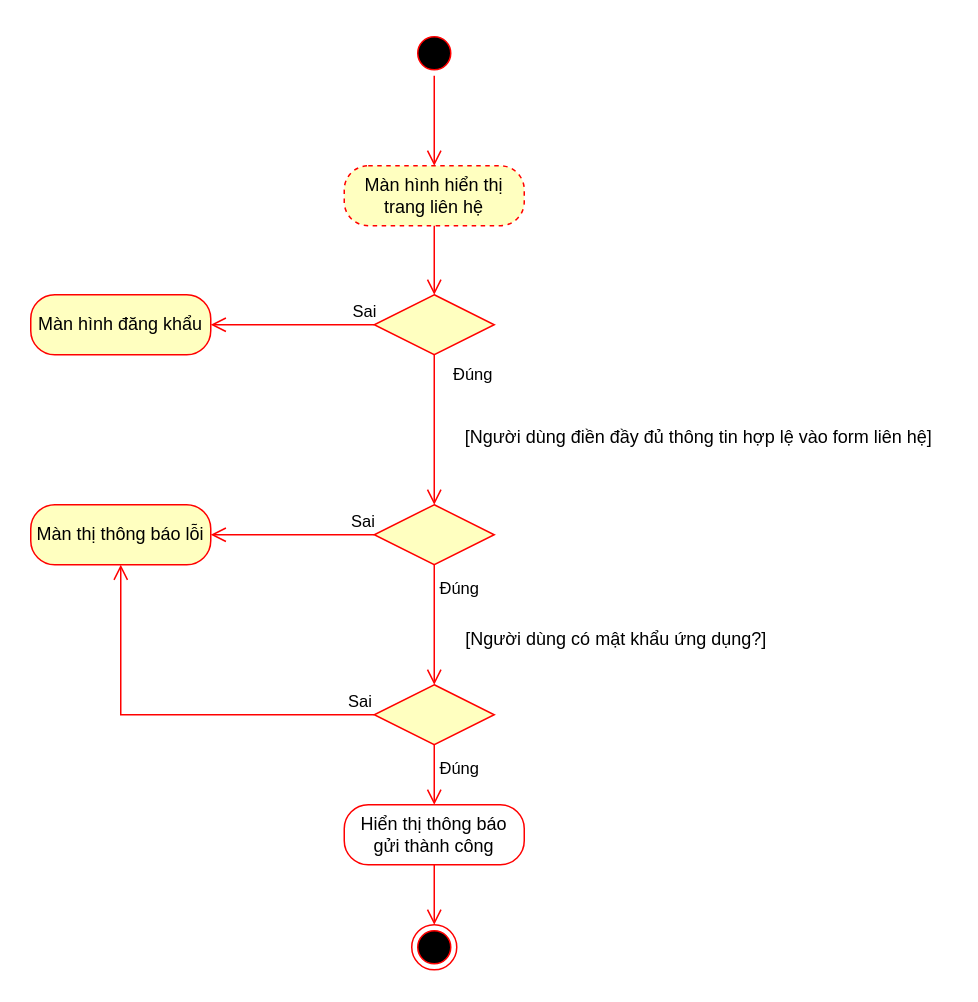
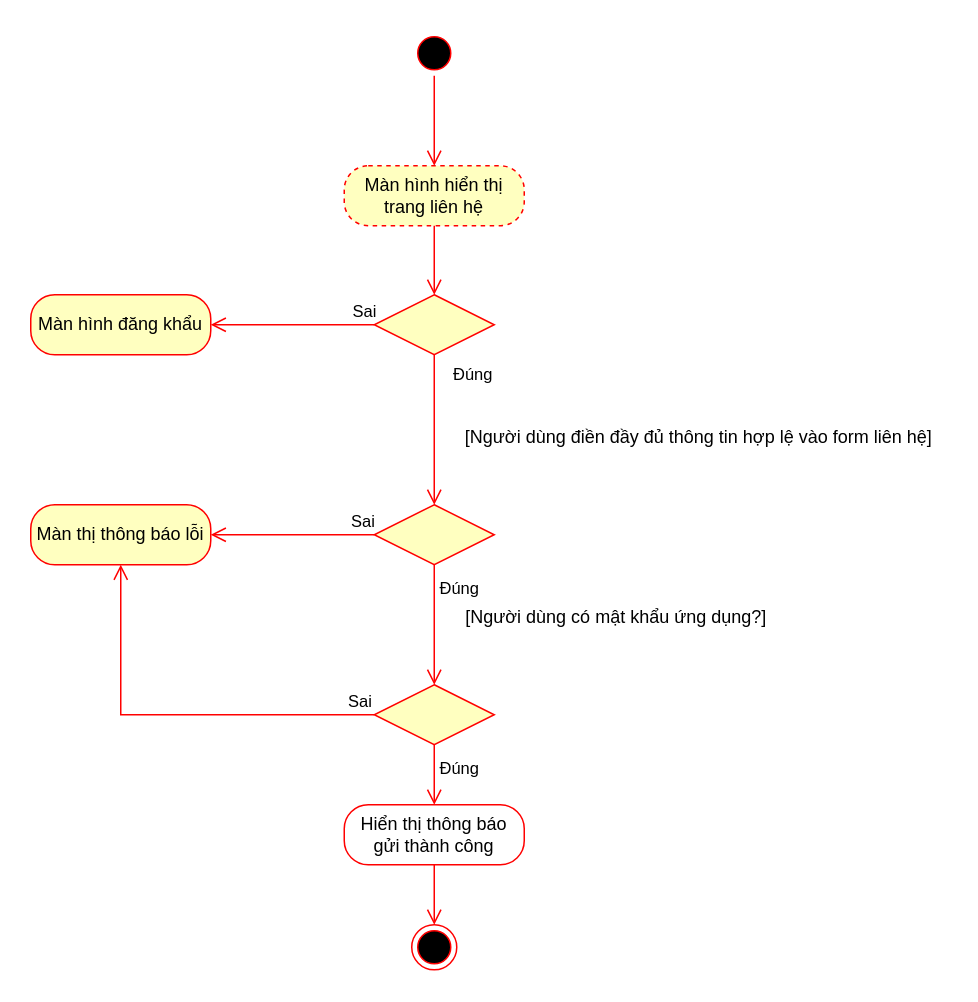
  <mxCell id="0" />
  <mxCell id="1" parent="0" />
  <mxCell id="2" value="" style="ellipse;html=1;shape=startState;fillColor=#000000;strokeColor=#ff0000;" parent="1" vertex="1"><mxGeometry x="274" y="20" width="30" height="30" as="geometry" /></mxCell>
  <mxCell id="3" value="" style="edgeStyle=orthogonalEdgeStyle;html=1;verticalAlign=bottom;endArrow=open;endSize=8;strokeColor=#ff0000;rounded=0;entryX=0.5;entryY=0;entryDx=0;entryDy=0;" parent="1" source="2" target="4" edge="1"><mxGeometry relative="1" as="geometry"><mxPoint x="289" y="110" as="targetPoint" /></mxGeometry></mxCell>
  <mxCell id="4" value="Màn hình hiển thị trang liên hệ" style="rounded=1;whiteSpace=wrap;html=1;arcSize=40;fontColor=#000000;fillColor=#ffffc0;strokeColor=#ff0000;dashed=1;" parent="1" vertex="1"><mxGeometry x="229" y="110" width="120" height="40" as="geometry" /></mxCell>
  <mxCell id="5" value="" style="edgeStyle=orthogonalEdgeStyle;html=1;verticalAlign=bottom;endArrow=open;endSize=8;strokeColor=#ff0000;rounded=0;entryX=0.5;entryY=0;entryDx=0;entryDy=0;" parent="1" source="4" target="12" edge="1"><mxGeometry relative="1" as="geometry"><mxPoint x="289" y="216" as="targetPoint" /></mxGeometry></mxCell>
  <mxCell id="6" value="" style="ellipse;html=1;shape=endState;fillColor=#000000;strokeColor=#ff0000;" parent="1" vertex="1"><mxGeometry x="274" y="616" width="30" height="30" as="geometry" /></mxCell>
  <mxCell id="7" value="" style="rhombus;whiteSpace=wrap;html=1;fontColor=#000000;fillColor=#ffffc0;strokeColor=#ff0000;" vertex="1" parent="1"><mxGeometry x="249" y="336" width="80" height="40" as="geometry" /></mxCell>
  <mxCell id="8" value="Sai" style="edgeStyle=orthogonalEdgeStyle;html=1;align=left;verticalAlign=bottom;endArrow=open;endSize=8;strokeColor=#ff0000;rounded=0;entryX=1;entryY=0.5;entryDx=0;entryDy=0;" edge="1" source="7" parent="1" target="11"><mxGeometry x="-0.682" relative="1" as="geometry"><mxPoint x="130" y="356" as="targetPoint" /><mxPoint as="offset" /></mxGeometry></mxCell>
  <mxCell id="9" value="Đúng" style="edgeStyle=orthogonalEdgeStyle;html=1;align=left;verticalAlign=top;endArrow=open;endSize=8;strokeColor=#ff0000;rounded=0;entryX=0.5;entryY=0;entryDx=0;entryDy=0;" edge="1" source="7" parent="1" target="17"><mxGeometry x="-0.925" y="2" relative="1" as="geometry"><mxPoint x="289" y="456" as="targetPoint" /><mxPoint as="offset" /></mxGeometry></mxCell>
  <mxCell id="10" value="[Người dùng điền đầy đủ thông tin hợp lệ vào form liên hệ]" style="text;html=1;align=center;verticalAlign=middle;resizable=0;points=[];autosize=1;strokeColor=none;fillColor=none;" vertex="1" parent="1"><mxGeometry x="300" y="276" width="330" height="30" as="geometry" /></mxCell>
  <mxCell id="11" value="Màn thị thông báo lỗi" style="rounded=1;whiteSpace=wrap;html=1;arcSize=40;fontColor=#000000;fillColor=#ffffc0;strokeColor=#ff0000;" vertex="1" parent="1"><mxGeometry x="20" y="336" width="120" height="40" as="geometry" /></mxCell>
  <mxCell id="12" value="" style="rhombus;whiteSpace=wrap;html=1;fontColor=#000000;fillColor=#ffffc0;strokeColor=#ff0000;" vertex="1" parent="1"><mxGeometry x="249" y="196" width="80" height="40" as="geometry" /></mxCell>
  <mxCell id="13" value="Sai" style="edgeStyle=orthogonalEdgeStyle;html=1;align=left;verticalAlign=bottom;endArrow=open;endSize=8;strokeColor=#ff0000;rounded=0;exitX=0;exitY=0.5;exitDx=0;exitDy=0;entryX=1;entryY=0.5;entryDx=0;entryDy=0;" edge="1" source="12" parent="1" target="15"><mxGeometry x="-0.707" relative="1" as="geometry"><mxPoint x="120" y="216" as="targetPoint" /><mxPoint x="440" y="106" as="sourcePoint" /><mxPoint as="offset" /></mxGeometry></mxCell>
  <mxCell id="14" value="Đúng" style="edgeStyle=orthogonalEdgeStyle;html=1;align=left;verticalAlign=top;endArrow=open;endSize=8;strokeColor=#ff0000;rounded=0;exitX=0.5;exitY=1;exitDx=0;exitDy=0;entryX=0.5;entryY=0;entryDx=0;entryDy=0;" edge="1" source="12" parent="1" target="7"><mxGeometry x="-1" y="11" relative="1" as="geometry"><mxPoint x="109" y="166" as="targetPoint" /><mxPoint x="170" y="66" as="sourcePoint" /><mxPoint as="offset" /></mxGeometry></mxCell>
  <mxCell id="15" value="Màn hình đăng khẩu" style="rounded=1;whiteSpace=wrap;html=1;arcSize=40;fontColor=#000000;fillColor=#ffffc0;strokeColor=#ff0000;" vertex="1" parent="1"><mxGeometry x="20" y="196" width="120" height="40" as="geometry" /></mxCell>
- <mxCell id="16" value="[Người dùng có mật khẩu ứng dụng?]" style="text;html=1;align=center;verticalAlign=middle;resizable=0;points=[];autosize=1;strokeColor=none;fillColor=none;" vertex="1" parent="1"><mxGeometry x="300" y="411" width="220" height="30" as="geometry" /></mxCell>
+ <mxCell id="16" value="[Người dùng có mật khẩu ứng dụng?]" style="text;html=1;align=center;verticalAlign=middle;resizable=0;points=[];autosize=1;strokeColor=none;fillColor=none;" vertex="1" parent="1"><mxGeometry x="300" y="396" width="220" height="30" as="geometry" /></mxCell>
  <mxCell id="17" value="" style="rhombus;whiteSpace=wrap;html=1;fontColor=#000000;fillColor=#ffffc0;strokeColor=#ff0000;" vertex="1" parent="1"><mxGeometry x="249" y="456" width="80" height="40" as="geometry" /></mxCell>
  <mxCell id="18" value="Sai" style="edgeStyle=orthogonalEdgeStyle;html=1;align=left;verticalAlign=bottom;endArrow=open;endSize=8;strokeColor=#ff0000;rounded=0;entryX=0.5;entryY=1;entryDx=0;entryDy=0;" edge="1" source="17" parent="1" target="11"><mxGeometry x="-0.858" relative="1" as="geometry"><mxPoint x="60" y="476" as="targetPoint" /><mxPoint as="offset" /></mxGeometry></mxCell>
  <mxCell id="19" value="Đúng" style="edgeStyle=orthogonalEdgeStyle;html=1;align=left;verticalAlign=top;endArrow=open;endSize=8;strokeColor=#ff0000;rounded=0;exitX=0.5;exitY=1;exitDx=0;exitDy=0;entryX=0.5;entryY=0;entryDx=0;entryDy=0;" edge="1" parent="1" source="17" target="20"><mxGeometry x="-0.85" y="2" relative="1" as="geometry"><mxPoint x="289" y="556" as="targetPoint" /><mxPoint x="299" y="386" as="sourcePoint" /><mxPoint as="offset" /></mxGeometry></mxCell>
  <mxCell id="20" value="Hiển thị thông báo gửi thành công" style="rounded=1;whiteSpace=wrap;html=1;arcSize=40;fontColor=#000000;fillColor=#ffffff;strokeColor=#ff0000;" vertex="1" parent="1"><mxGeometry x="229" y="536" width="120" height="40" as="geometry" /></mxCell>
  <mxCell id="21" value="" style="edgeStyle=orthogonalEdgeStyle;html=1;verticalAlign=bottom;endArrow=open;endSize=8;strokeColor=#ff0000;rounded=0;entryX=0.5;entryY=0;entryDx=0;entryDy=0;" edge="1" source="20" parent="1" target="6"><mxGeometry relative="1" as="geometry"><mxPoint x="289" y="636" as="targetPoint" /></mxGeometry></mxCell>
